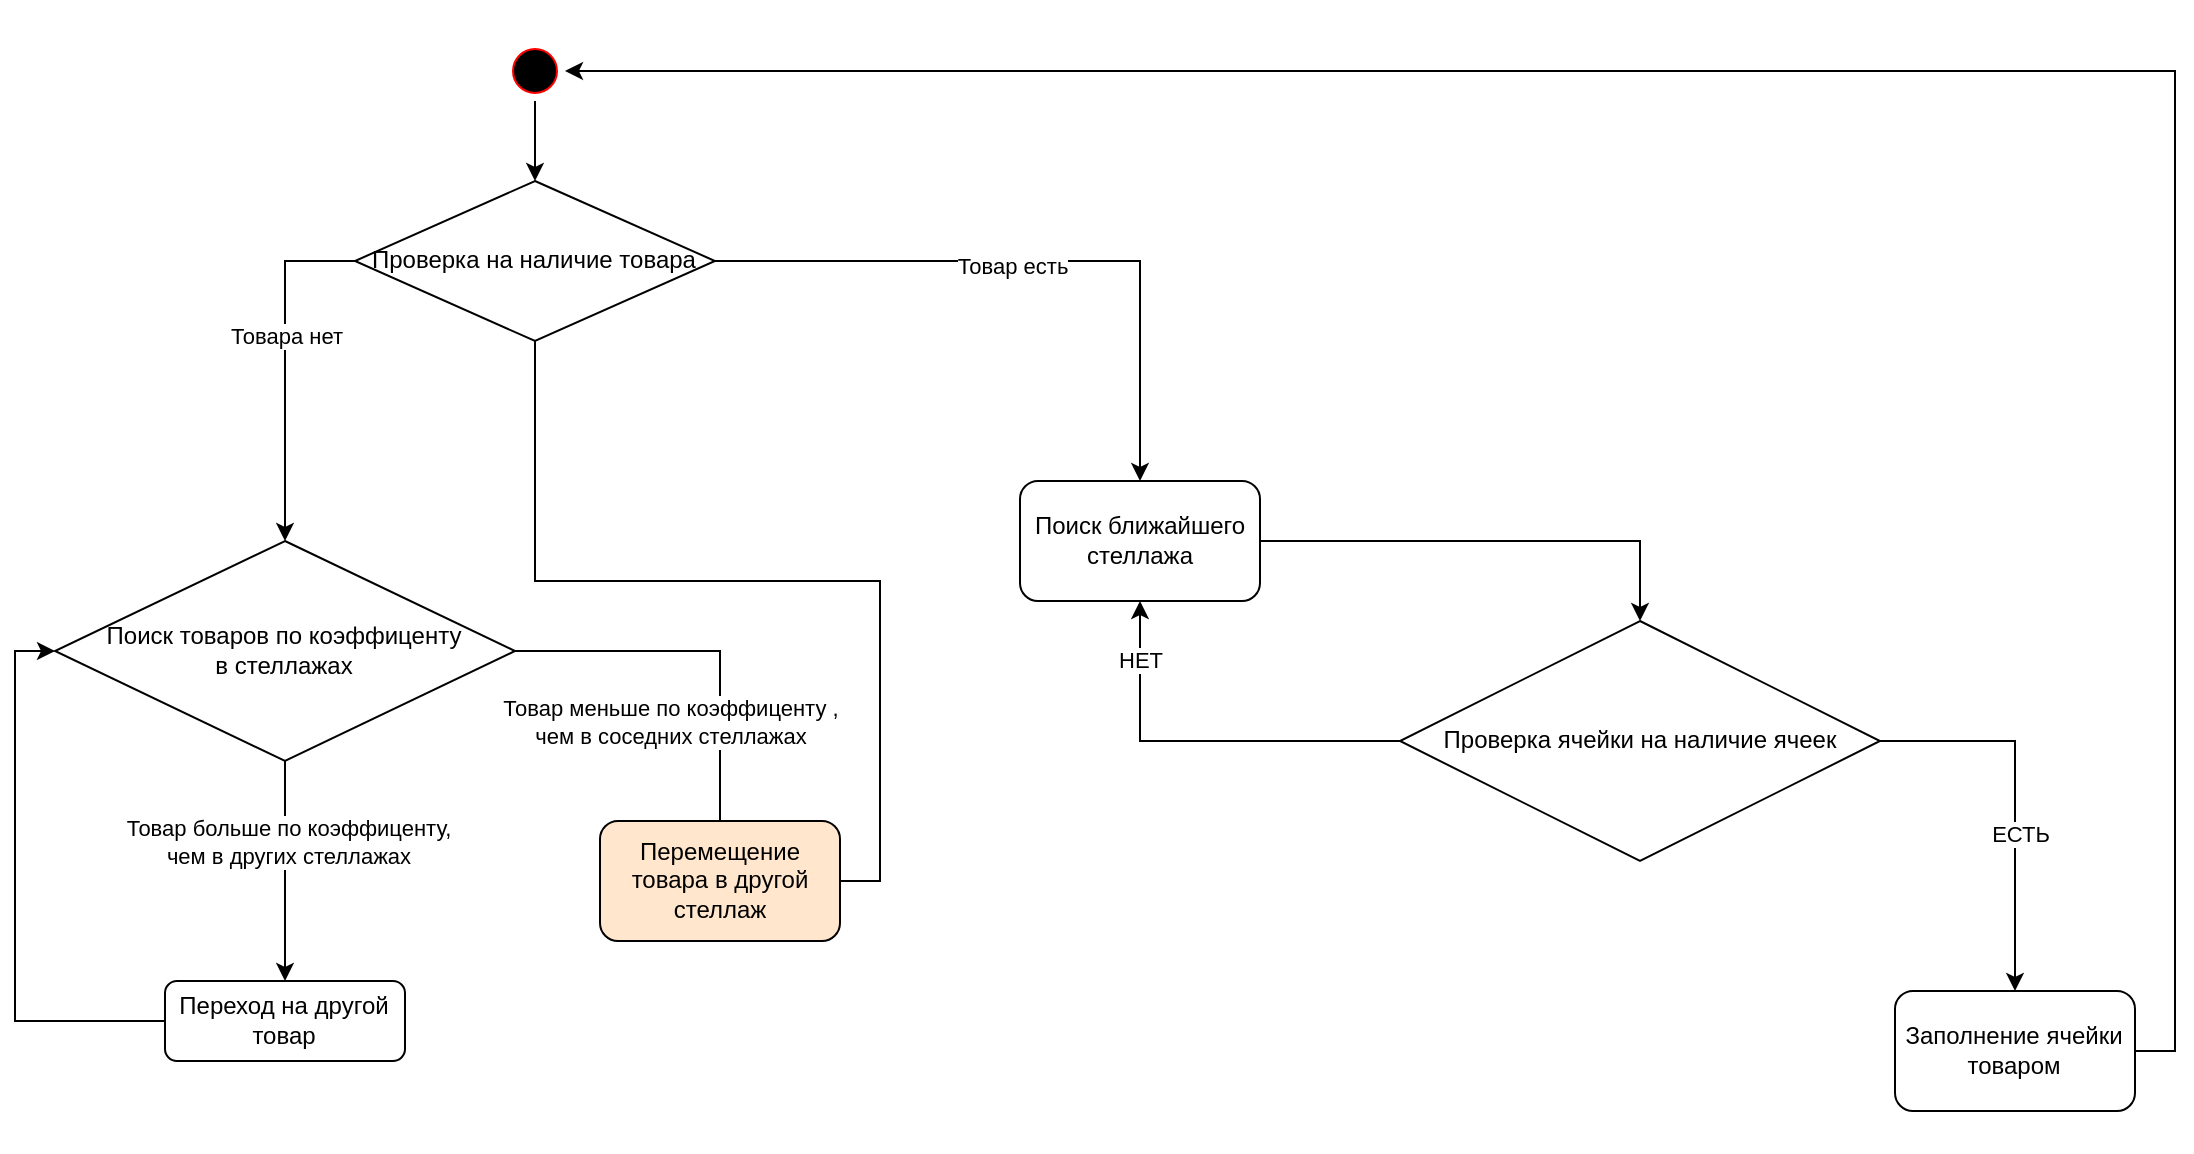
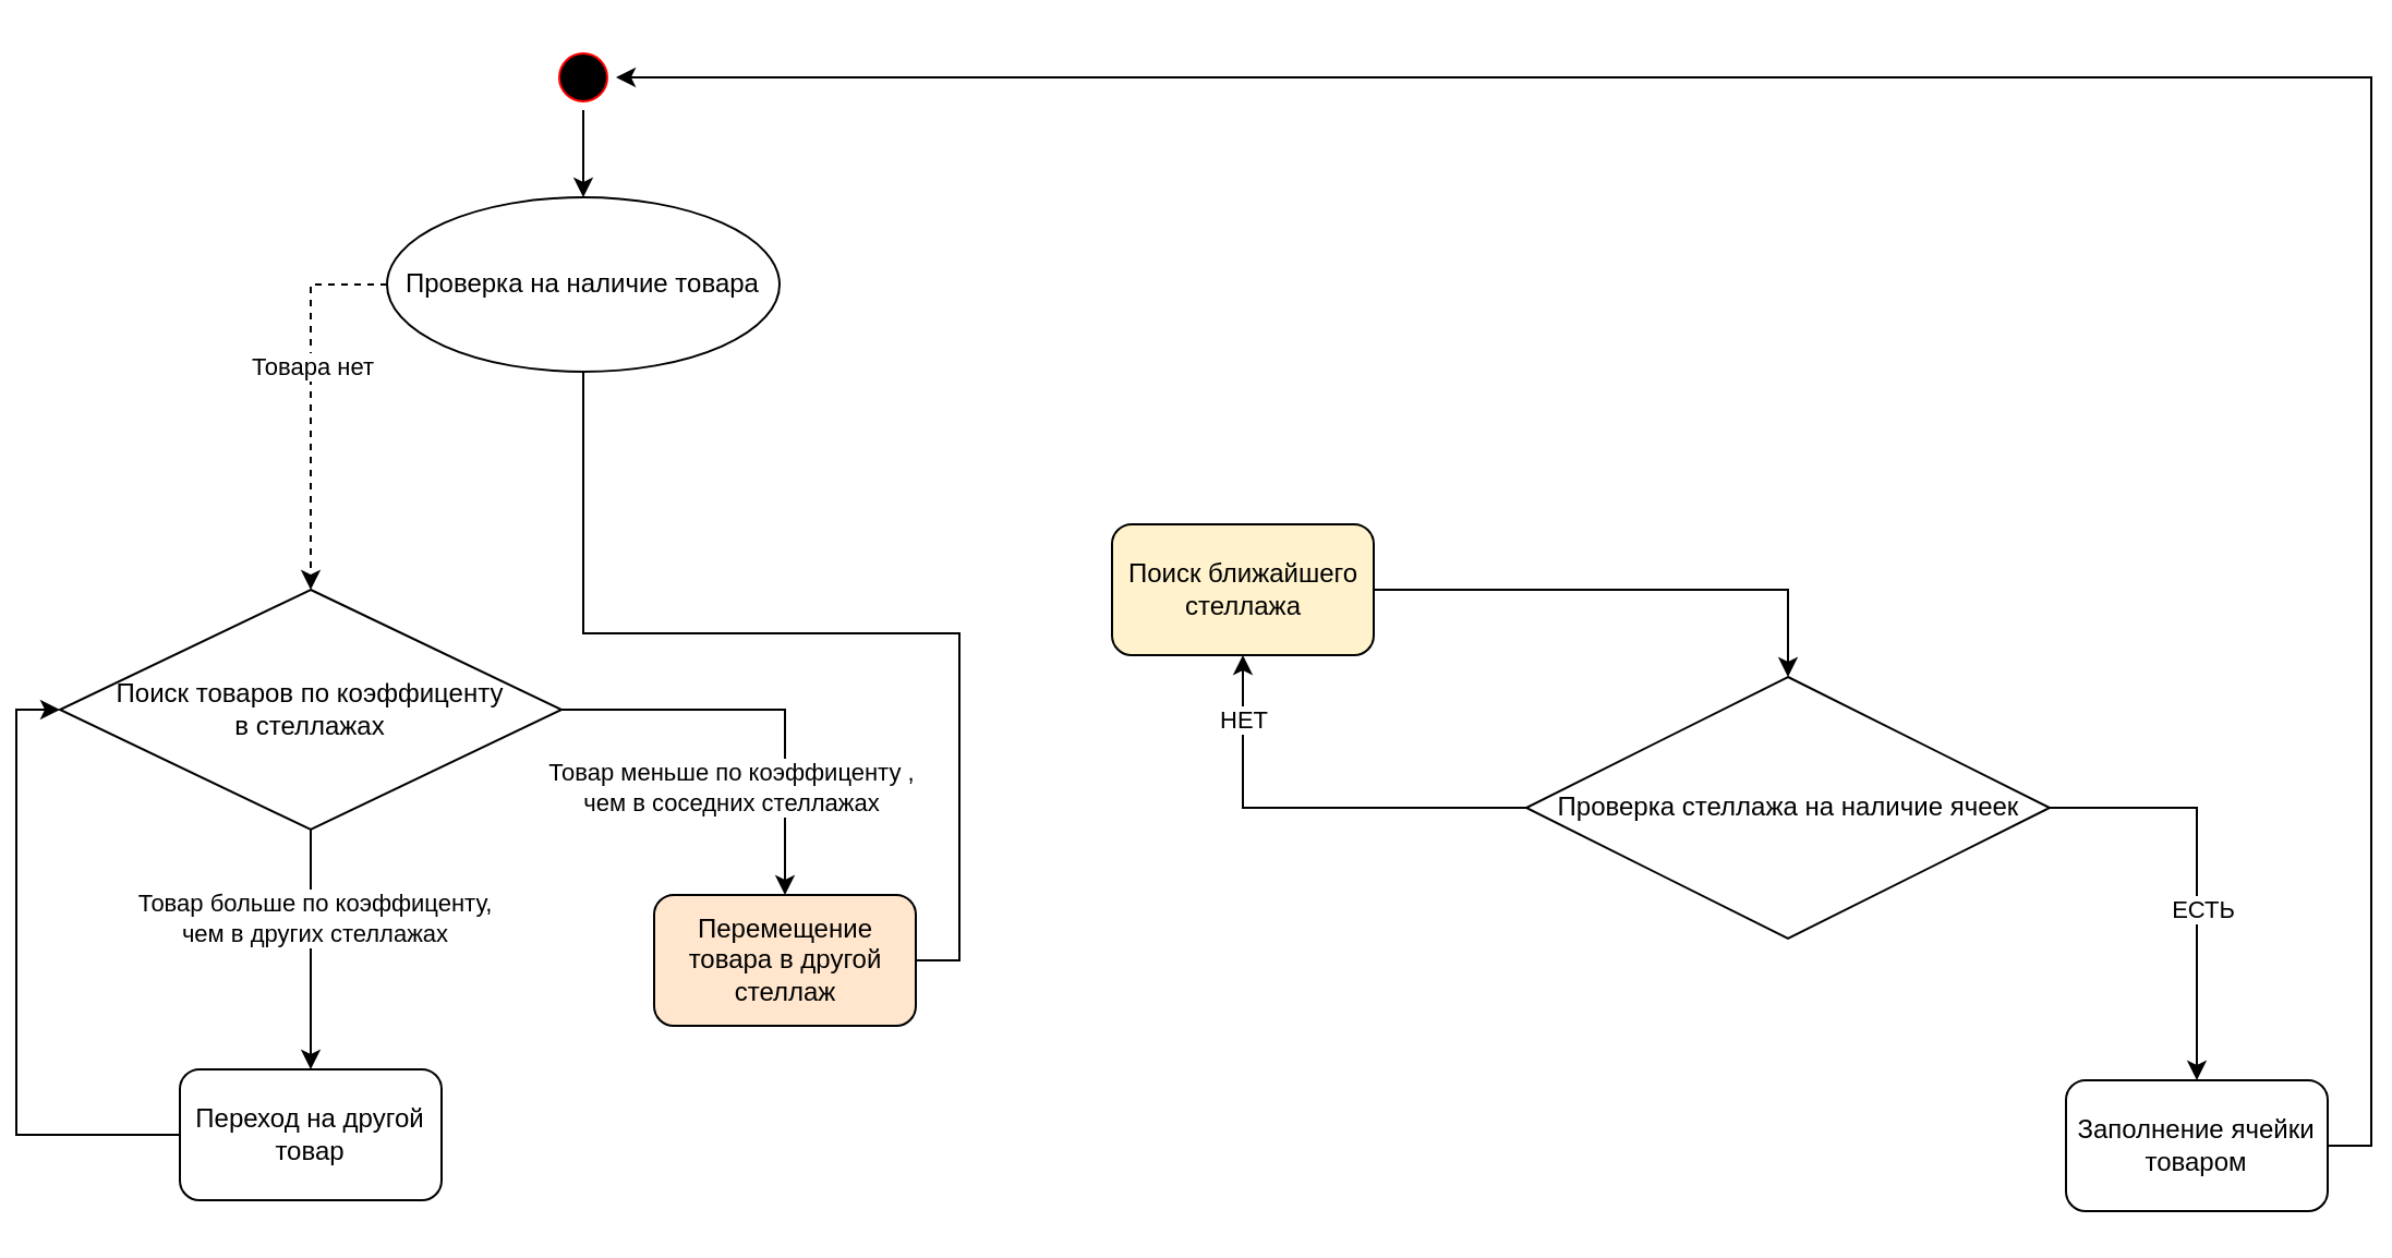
  <mxCell id="0" />
  <mxCell id="1" parent="0" />
  <mxCell id="2" style="edgeStyle=orthogonalEdgeStyle;rounded=0;orthogonalLoop=1;jettySize=auto;html=1;exitX=0.5;exitY=1;exitDx=0;exitDy=0;entryX=0.5;entryY=0;entryDx=0;entryDy=0;" edge="1" parent="1" source="3" target="17"><mxGeometry relative="1" as="geometry" /></mxCell>
  <mxCell id="3" value="" style="ellipse;html=1;shape=startState;fillColor=#000000;strokeColor=#ff0000;" vertex="1" parent="1"><mxGeometry x="245" y="20" width="30" height="30" as="geometry" /></mxCell>
  <mxCell id="4" style="edgeStyle=orthogonalEdgeStyle;rounded=0;orthogonalLoop=1;jettySize=auto;html=1;exitX=1;exitY=0.5;exitDx=0;exitDy=0;entryX=0.5;entryY=0;entryDx=0;entryDy=0;" edge="1" parent="1" source="5" target="10"><mxGeometry relative="1" as="geometry"><mxPoint x="812.5" y="300" as="targetPoint" /></mxGeometry></mxCell>
- <mxCell id="5" value="Поиск ближайшего стеллажа" style="rounded=1;whiteSpace=wrap;html=1;" vertex="1" parent="1"><mxGeometry x="502.5" y="240" width="120" height="60" as="geometry" /></mxCell>
+ <mxCell id="5" value="Поиск ближайшего стеллажа" style="rounded=1;whiteSpace=wrap;html=1;fillColor=#fff2cc;" vertex="1" parent="1"><mxGeometry x="502.5" y="240" width="120" height="60" as="geometry" /></mxCell>
  <mxCell id="6" style="edgeStyle=orthogonalEdgeStyle;rounded=0;orthogonalLoop=1;jettySize=auto;html=1;exitX=1;exitY=0.5;exitDx=0;exitDy=0;entryX=0.5;entryY=0;entryDx=0;entryDy=0;" edge="1" parent="1" source="10" target="12"><mxGeometry relative="1" as="geometry"><mxPoint x="982.5" y="450" as="targetPoint" /></mxGeometry></mxCell>
  <mxCell id="7" value="ЕСТЬ" style="edgeLabel;html=1;align=center;verticalAlign=middle;resizable=0;points=[];" vertex="1" connectable="0" parent="6"><mxGeometry x="0.185" y="2" relative="1" as="geometry"><mxPoint as="offset" /></mxGeometry></mxCell>
  <mxCell id="8" style="edgeStyle=orthogonalEdgeStyle;rounded=0;orthogonalLoop=1;jettySize=auto;html=1;exitX=0;exitY=0.5;exitDx=0;exitDy=0;entryX=0.5;entryY=1;entryDx=0;entryDy=0;" edge="1" parent="1" source="10" target="5"><mxGeometry relative="1" as="geometry"><mxPoint x="572.5" y="460" as="targetPoint" /></mxGeometry></mxCell>
  <mxCell id="9" value="НЕТ" style="edgeLabel;html=1;align=center;verticalAlign=middle;resizable=0;points=[];" vertex="1" connectable="0" parent="8"><mxGeometry x="0.714" relative="1" as="geometry"><mxPoint as="offset" /></mxGeometry></mxCell>
- <mxCell id="10" value="Проверка ячейки&amp;nbsp;на наличие ячеек" style="rhombus;whiteSpace=wrap;html=1;" vertex="1" parent="1"><mxGeometry x="692.5" y="310" width="240" height="120" as="geometry" /></mxCell>
+ <mxCell id="10" value="Проверка стеллажа&amp;nbsp;на наличие ячеек" style="rhombus;whiteSpace=wrap;html=1;" vertex="1" parent="1"><mxGeometry x="692.5" y="310" width="240" height="120" as="geometry" /></mxCell>
  <mxCell id="11" style="edgeStyle=orthogonalEdgeStyle;rounded=0;orthogonalLoop=1;jettySize=auto;html=1;exitX=1;exitY=0.5;exitDx=0;exitDy=0;entryX=1;entryY=0.5;entryDx=0;entryDy=0;" edge="1" parent="1" source="12" target="3"><mxGeometry relative="1" as="geometry" /></mxCell>
  <mxCell id="12" value="Заполнение ячейки товаром" style="rounded=1;whiteSpace=wrap;html=1;" vertex="1" parent="1"><mxGeometry x="940" y="495" width="120" height="60" as="geometry" /></mxCell>
- <mxCell id="13" style="edgeStyle=orthogonalEdgeStyle;rounded=0;orthogonalLoop=1;jettySize=auto;html=1;exitX=1;exitY=0.5;exitDx=0;exitDy=0;entryX=0.5;entryY=0;entryDx=0;entryDy=0;" edge="1" parent="1" source="17" target="5"><mxGeometry relative="1" as="geometry"><mxPoint x="427.5" y="170" as="targetPoint" /></mxGeometry></mxCell>
- <mxCell id="14" value="Товар есть" style="edgeLabel;html=1;align=center;verticalAlign=middle;resizable=0;points=[];" vertex="1" connectable="0" parent="13"><mxGeometry x="-0.081" y="-2" relative="1" as="geometry"><mxPoint as="offset" /></mxGeometry></mxCell>
- <mxCell id="15" style="edgeStyle=orthogonalEdgeStyle;rounded=0;orthogonalLoop=1;jettySize=auto;html=1;exitX=0;exitY=0.5;exitDx=0;exitDy=0;entryX=0.5;entryY=0;entryDx=0;entryDy=0;" edge="1" parent="1" source="17" target="22"><mxGeometry relative="1" as="geometry"><mxPoint x="130" y="240" as="targetPoint" /><Array as="points"><mxPoint x="135" y="130" /></Array></mxGeometry></mxCell>
+ <mxCell id="15" style="edgeStyle=orthogonalEdgeStyle;rounded=0;orthogonalLoop=1;jettySize=auto;html=1;exitX=0;exitY=0.5;exitDx=0;exitDy=0;entryX=0.5;entryY=0;entryDx=0;entryDy=0;dashed=1;" edge="1" parent="1" source="17" target="22"><mxGeometry relative="1" as="geometry"><mxPoint x="130" y="240" as="targetPoint" /><Array as="points"><mxPoint x="135" y="130" /></Array></mxGeometry></mxCell>
  <mxCell id="16" value="Товара нет" style="edgeLabel;html=1;align=center;verticalAlign=middle;resizable=0;points=[];" vertex="1" connectable="0" parent="15"><mxGeometry x="-0.173" relative="1" as="geometry"><mxPoint as="offset" /></mxGeometry></mxCell>
- <mxCell id="17" value="Проверка на наличие товара" style="rhombus;whiteSpace=wrap;html=1;" vertex="1" parent="1"><mxGeometry x="170" y="90" width="180" height="80" as="geometry" /></mxCell>
- <mxCell id="18" style="edgeStyle=orthogonalEdgeStyle;rounded=0;orthogonalLoop=1;jettySize=auto;html=1;exitX=1;exitY=0.5;exitDx=0;exitDy=0;endArrow=none;" edge="1" parent="1" source="22" target="26"><mxGeometry relative="1" as="geometry"><mxPoint x="385" y="410" as="targetPoint" /></mxGeometry></mxCell>
+ <mxCell id="17" value="Проверка на наличие товара" style="ellipse;whiteSpace=wrap;html=1;" vertex="1" parent="1"><mxGeometry x="170" y="90" width="180" height="80" as="geometry" /></mxCell>
+ <mxCell id="18" style="edgeStyle=orthogonalEdgeStyle;rounded=0;orthogonalLoop=1;jettySize=auto;html=1;exitX=1;exitY=0.5;exitDx=0;exitDy=0;" edge="1" parent="1" source="22" target="26"><mxGeometry relative="1" as="geometry"><mxPoint x="385" y="410" as="targetPoint" /></mxGeometry></mxCell>
  <mxCell id="19" value="Товар меньше по коэффиценту ,&lt;br&gt;чем в соседних стеллажах" style="edgeLabel;html=1;align=center;verticalAlign=middle;resizable=0;points=[];" vertex="1" connectable="0" parent="18"><mxGeometry x="-0.25" y="2" relative="1" as="geometry"><mxPoint x="7" y="37" as="offset" /></mxGeometry></mxCell>
  <mxCell id="20" style="edgeStyle=orthogonalEdgeStyle;rounded=0;orthogonalLoop=1;jettySize=auto;html=1;exitX=0.5;exitY=1;exitDx=0;exitDy=0;entryX=0.5;entryY=0;entryDx=0;entryDy=0;" edge="1" parent="1" source="22" target="24"><mxGeometry relative="1" as="geometry"><mxPoint x="135" y="490" as="targetPoint" /></mxGeometry></mxCell>
  <mxCell id="21" value="Товар больше по коэффиценту,&lt;br&gt;чем в других стеллажах" style="edgeLabel;html=1;align=center;verticalAlign=middle;resizable=0;points=[];" vertex="1" connectable="0" parent="20"><mxGeometry x="-0.273" y="1" relative="1" as="geometry"><mxPoint as="offset" /></mxGeometry></mxCell>
  <mxCell id="22" value="Поиск товаров по коэффиценту&lt;br&gt;в стеллажах" style="rhombus;whiteSpace=wrap;html=1;" vertex="1" parent="1"><mxGeometry x="20" y="270" width="230" height="110" as="geometry" /></mxCell>
  <mxCell id="23" style="edgeStyle=orthogonalEdgeStyle;rounded=0;orthogonalLoop=1;jettySize=auto;html=1;exitX=0;exitY=0.5;exitDx=0;exitDy=0;entryX=0;entryY=0.5;entryDx=0;entryDy=0;" edge="1" parent="1" source="24" target="22"><mxGeometry relative="1" as="geometry" /></mxCell>
- <mxCell id="24" value="Переход на другой товар" style="rounded=1;whiteSpace=wrap;html=1;" vertex="1" parent="1"><mxGeometry x="75" y="490" width="120" height="40" as="geometry" /></mxCell>
+ <mxCell id="24" value="Переход на другой товар" style="rounded=1;whiteSpace=wrap;html=1;" vertex="1" parent="1"><mxGeometry x="75" y="490" width="120" height="60" as="geometry" /></mxCell>
  <mxCell id="25" style="edgeStyle=orthogonalEdgeStyle;rounded=0;orthogonalLoop=1;jettySize=auto;html=1;exitX=1;exitY=0.5;exitDx=0;exitDy=0;endArrow=none;" edge="1" parent="1" source="26" target="17"><mxGeometry relative="1" as="geometry" /></mxCell>
  <mxCell id="26" value="Перемещение товара в другой стеллаж" style="rounded=1;whiteSpace=wrap;html=1;fillColor=#ffe6cc;" vertex="1" parent="1"><mxGeometry x="292.5" y="410" width="120" height="60" as="geometry" /></mxCell>
